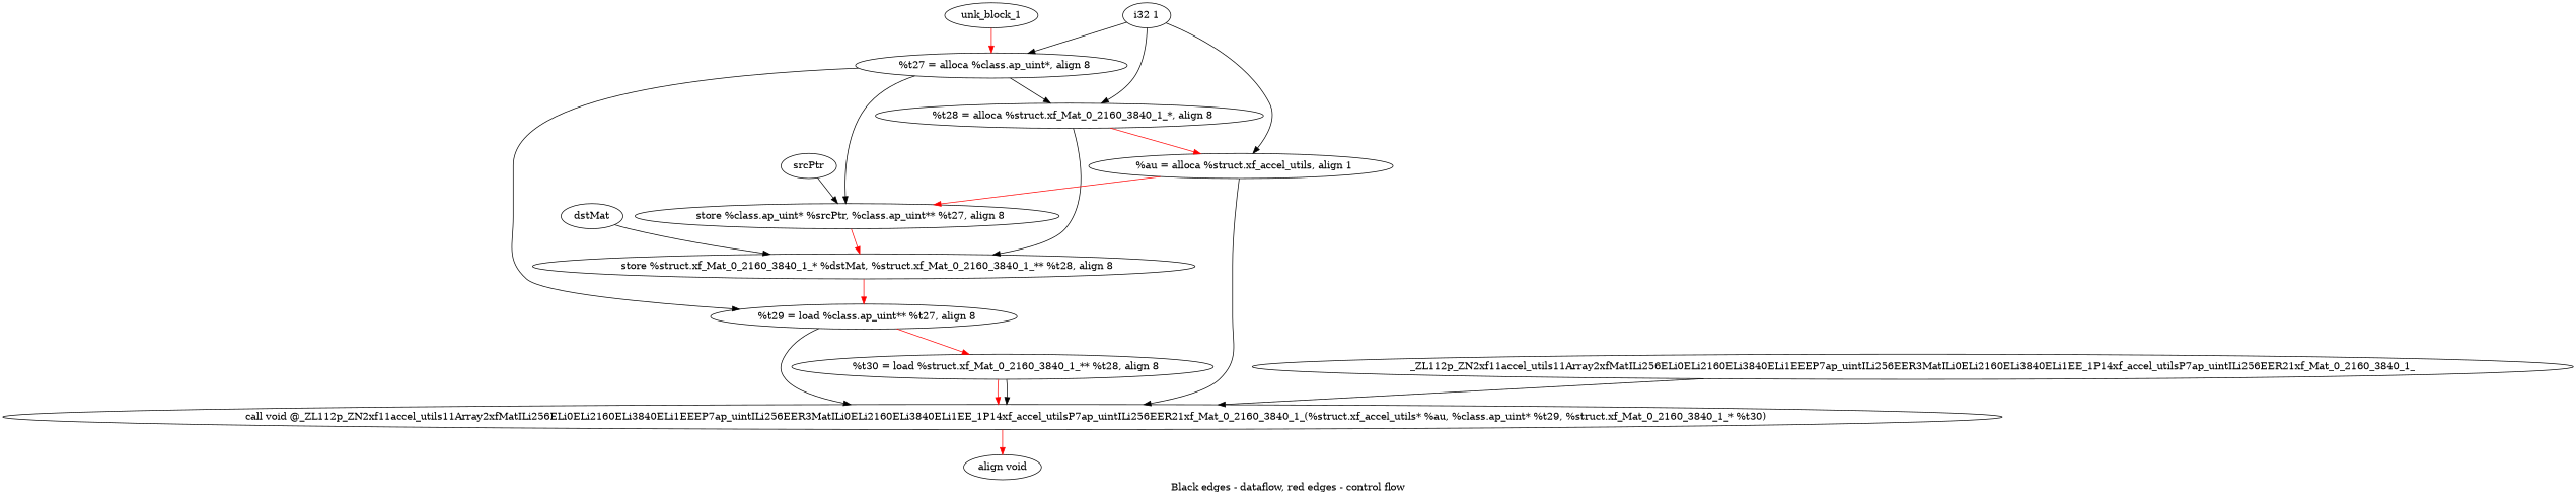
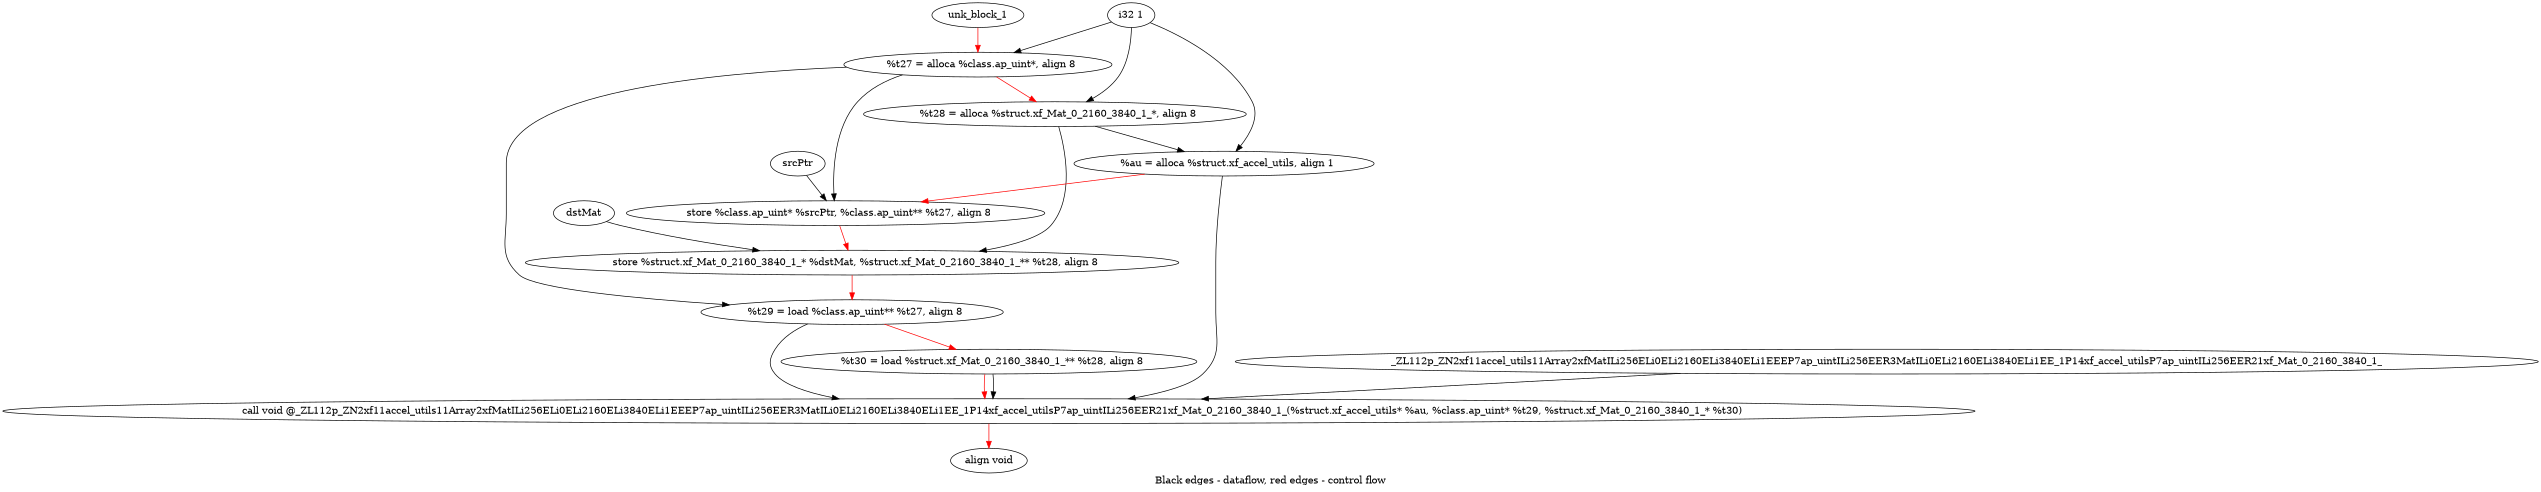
  digraph {
    compound=true
    label="Black edges - dataflow, red edges - control flow"
    n1 [label="  %t27 = alloca %class.ap_uint*, align 8"]
    n2 [label="  %t28 = alloca %struct.xf_Mat_0_2160_3840_1_*, align 8"]
    n3 [label="  store %class.ap_uint* %srcPtr, %class.ap_uint** %t27, align 8"]
    n4 [label="  %t29 = load %class.ap_uint** %t27, align 8"]
    n5 [label="  %au = alloca %struct.xf_accel_utils, align 1"]
    n6 [label="  store %struct.xf_Mat_0_2160_3840_1_* %dstMat, %struct.xf_Mat_0_2160_3840_1_** %t28, align 8"]
    n7 [label="  %t30 = load %struct.xf_Mat_0_2160_3840_1_** %t28, align 8"]
    n8 [label="  call void @_ZL112p_ZN2xf11accel_utils11Array2xfMatILi256ELi0ELi2160ELi3840ELi1EEEP7ap_uintILi256EER3MatILi0ELi2160ELi3840ELi1EE_1P14xf_accel_utilsP7ap_uintILi256EER21xf_Mat_0_2160_3840_1_(%struct.xf_accel_utils* %au, %class.ap_uint* %t29, %struct.xf_Mat_0_2160_3840_1_* %t30)"]
    n9 [label="align void"]
    unk_block_1
    "i32 1"
    srcPtr
    dstMat
    _ZL112p_ZN2xf11accel_utils11Array2xfMatILi256ELi0ELi2160ELi3840ELi1EEEP7ap_uintILi256EER3MatILi0ELi2160ELi3840ELi1EE_1P14xf_accel_utilsP7ap_uintILi256EER21xf_Mat_0_2160_3840_1_
-   n1 -> n2 [color=black weight=2]
+   n1 -> n2 [color=red weight=2]
    n1 -> n3
    n1 -> n4
-   n2 -> n5 [color=red weight=2]
+   n2 -> n5 [color=black weight=2]
    n2 -> n6
    n3 -> n6 [color=red weight=2]
    n4 -> n7 [color=red weight=2]
    n4 -> n8
    n5 -> n3 [color=red weight=2]
    n5 -> n8
    n6 -> n4 [color=red weight=2]
    n7 -> n8 [color=red weight=2]
    n7 -> n8
    n8 -> n9 [color=red weight=2]
    unk_block_1 -> n1 [color=red]
    "i32 1" -> n1
    "i32 1" -> n2
    "i32 1" -> n5
    srcPtr -> n3
    dstMat -> n6
    _ZL112p_ZN2xf11accel_utils11Array2xfMatILi256ELi0ELi2160ELi3840ELi1EEEP7ap_uintILi256EER3MatILi0ELi2160ELi3840ELi1EE_1P14xf_accel_utilsP7ap_uintILi256EER21xf_Mat_0_2160_3840_1_ -> n8
  }
